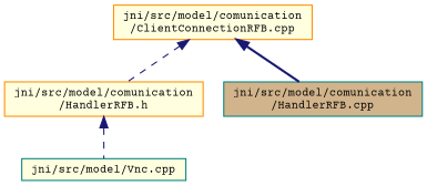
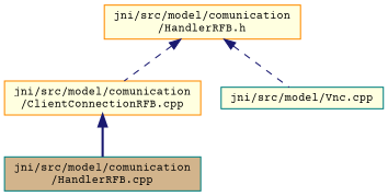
  digraph {
    fontname="Courier Prime"
    node [color=darkorange fillcolor=lightyellow fontname="Courier Prime" fontsize=10 shape=record style=filled]
    edge [color=midnightblue dir=back fontname="Courier Prime" fontsize=10 labelfontname=Helvetica labelfontsize=10 style=dashed]
    n1 [fontcolor=black height=0.2 label="jni/src/model/comunication\l/HandlerRFB.h" width=0.4]
    n2 [height=0.2 label="jni/src/model/comunication\l/ClientConnectionRFB.cpp" width=0.4]
    n3 [color=teal height=0.2 label="jni/src/model/Vnc.cpp" width=0.4]
    n4 [color=teal fillcolor=tan height=0.2 label="jni/src/model/comunication\l/HandlerRFB.cpp" width=0.4]
-   n2 -> n1
+   n1 -> n2
    n1 -> n3
    n2 -> n4 [style=bold]
  }
